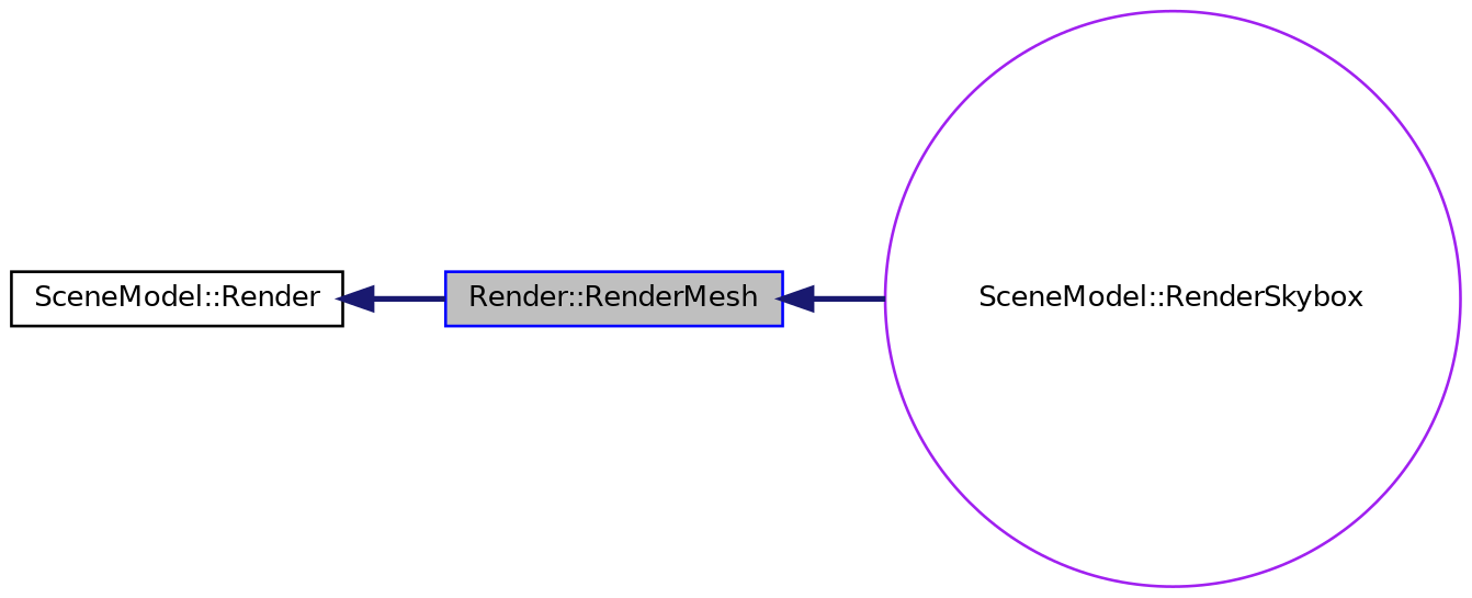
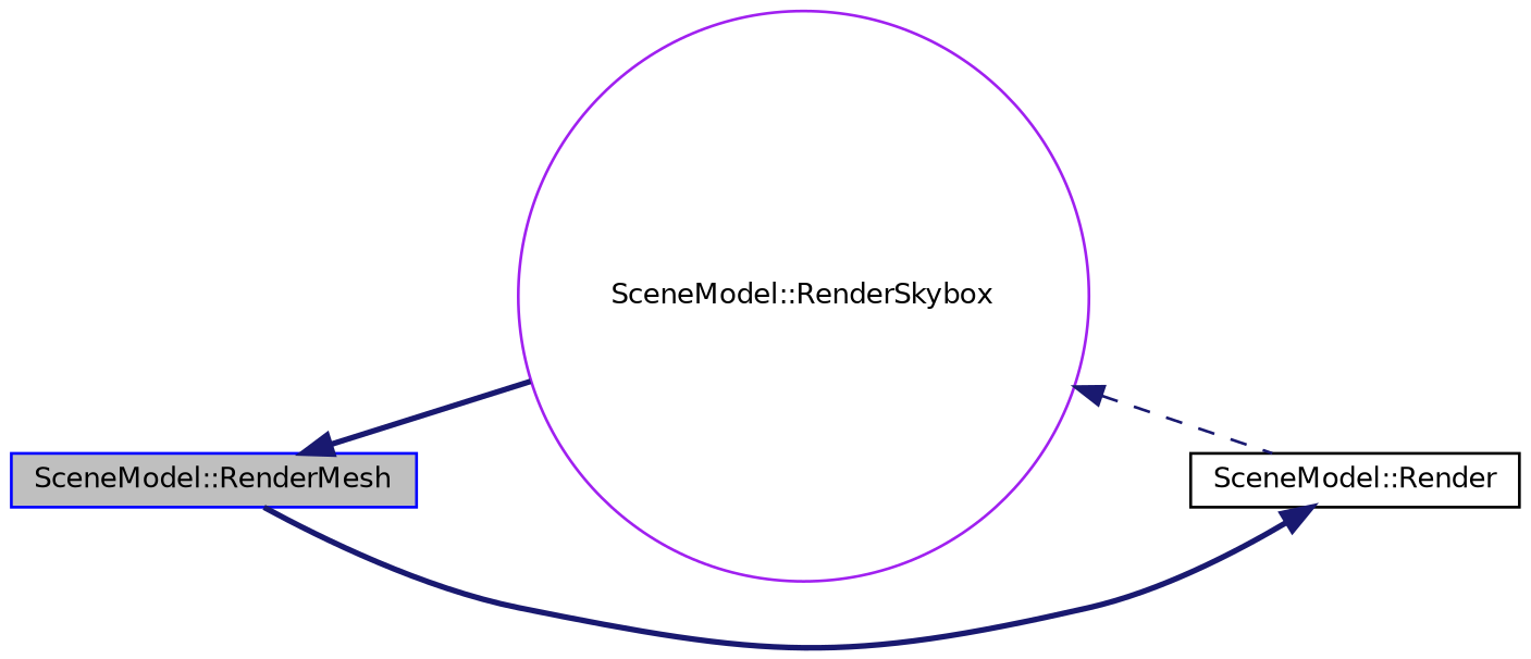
  digraph {
    rankdir=LR
    node [fontname=Helvetica fontsize=10 shape=box]
    edge [color=midnightblue dir=back fontname=Helvetica fontsize=10 labelfontname=Helvetica labelfontsize=10 style=bold]
-   n1 [color=blue fillcolor=grey75 fontcolor=black height=0.2 label="Render::RenderMesh" style=filled width=0.4]
+   n1 [color=blue fillcolor=grey75 fontcolor=black height=0.2 label="SceneModel::RenderMesh" style=filled width=0.4]
    n2 [color=purple height=0.2 label="SceneModel::RenderSkybox" shape=circle width=0.4]
    n3 [color=black height=0.2 label="SceneModel::Render" width=0.4]
    n1 -> n2
+   n2 -> n3 [style=dashed]
    n3 -> n1
  }
